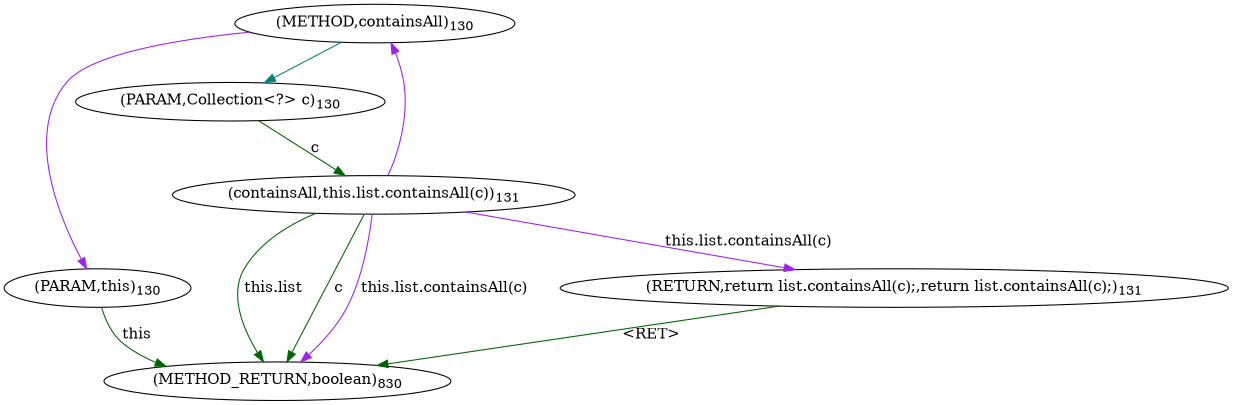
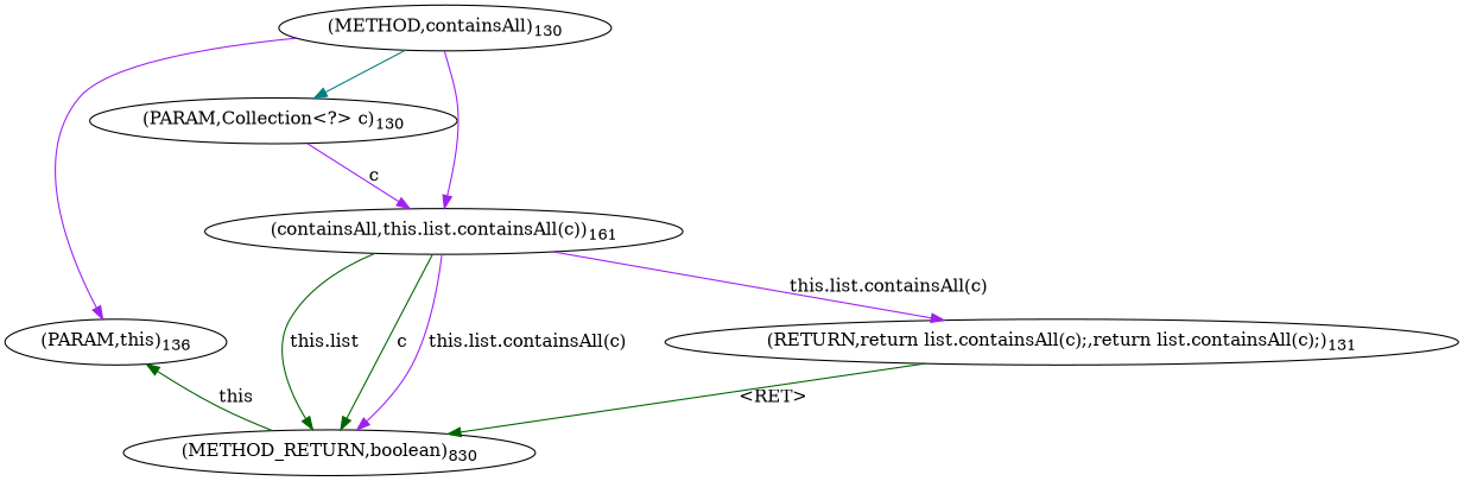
  digraph {
    edge [color=darkgreen]
    n1 [label=<(METHOD,containsAll)<SUB>130</SUB>>]
-   n2 [label=<(PARAM,this)<SUB>130</SUB>>]
+   n2 [label=<(PARAM,this)<SUB>136</SUB>>]
    n3 [label=<(PARAM,Collection&lt;?&gt; c)<SUB>130</SUB>>]
-   n4 [label=<(containsAll,this.list.containsAll(c))<SUB>131</SUB>>]
+   n4 [label=<(containsAll,this.list.containsAll(c))<SUB>161</SUB>>]
    n5 [label=<(METHOD_RETURN,boolean)<SUB>830</SUB>>]
    n6 [label=<(RETURN,return list.containsAll(c);,return list.containsAll(c);)<SUB>131</SUB>>]
    n1 -> n2 [color=purple]
    n1 -> n3 [color=teal]
-   n4 -> n1 [color=purple]
-   n2 -> n5 [label=this]
-   n3 -> n4 [label=c]
+   n1 -> n4 [color=purple]
+   n5 -> n2 [label=this]
+   n3 -> n4 [color=purple label=c]
    n4 -> n5 [label="this.list"]
    n4 -> n5 [label=c]
    n4 -> n5 [color=purple label="this.list.containsAll(c)"]
    n4 -> n6 [color=purple label="this.list.containsAll(c)"]
    n6 -> n5 [label="&lt;RET&gt;"]
  }
